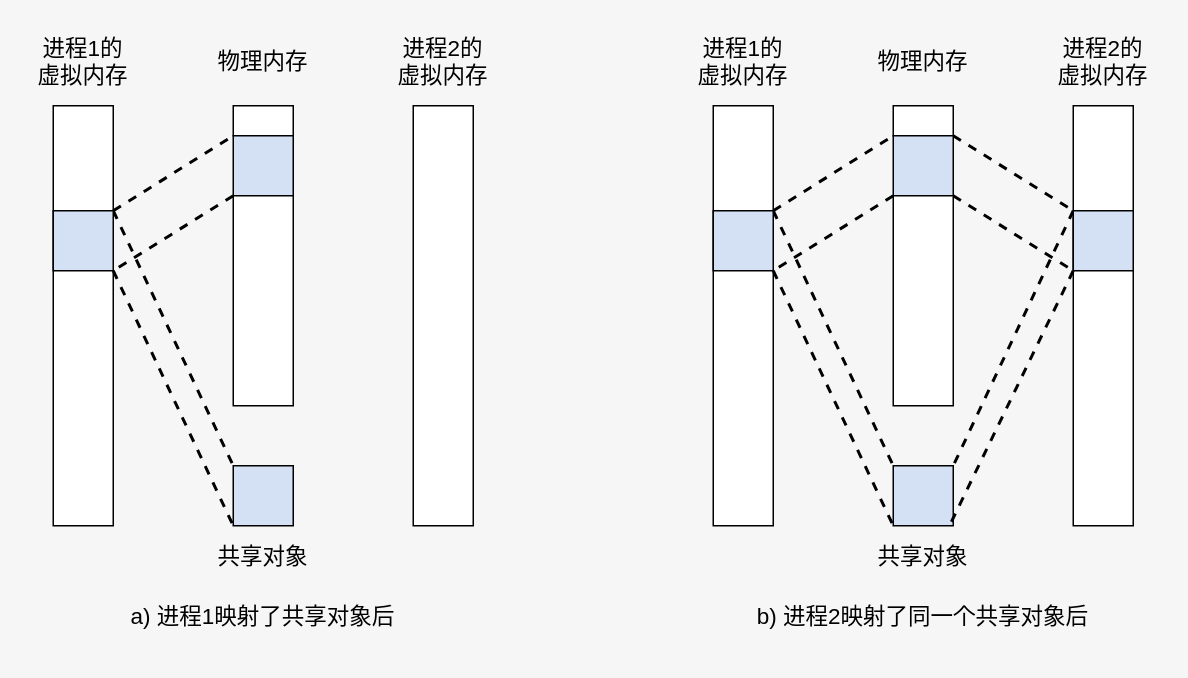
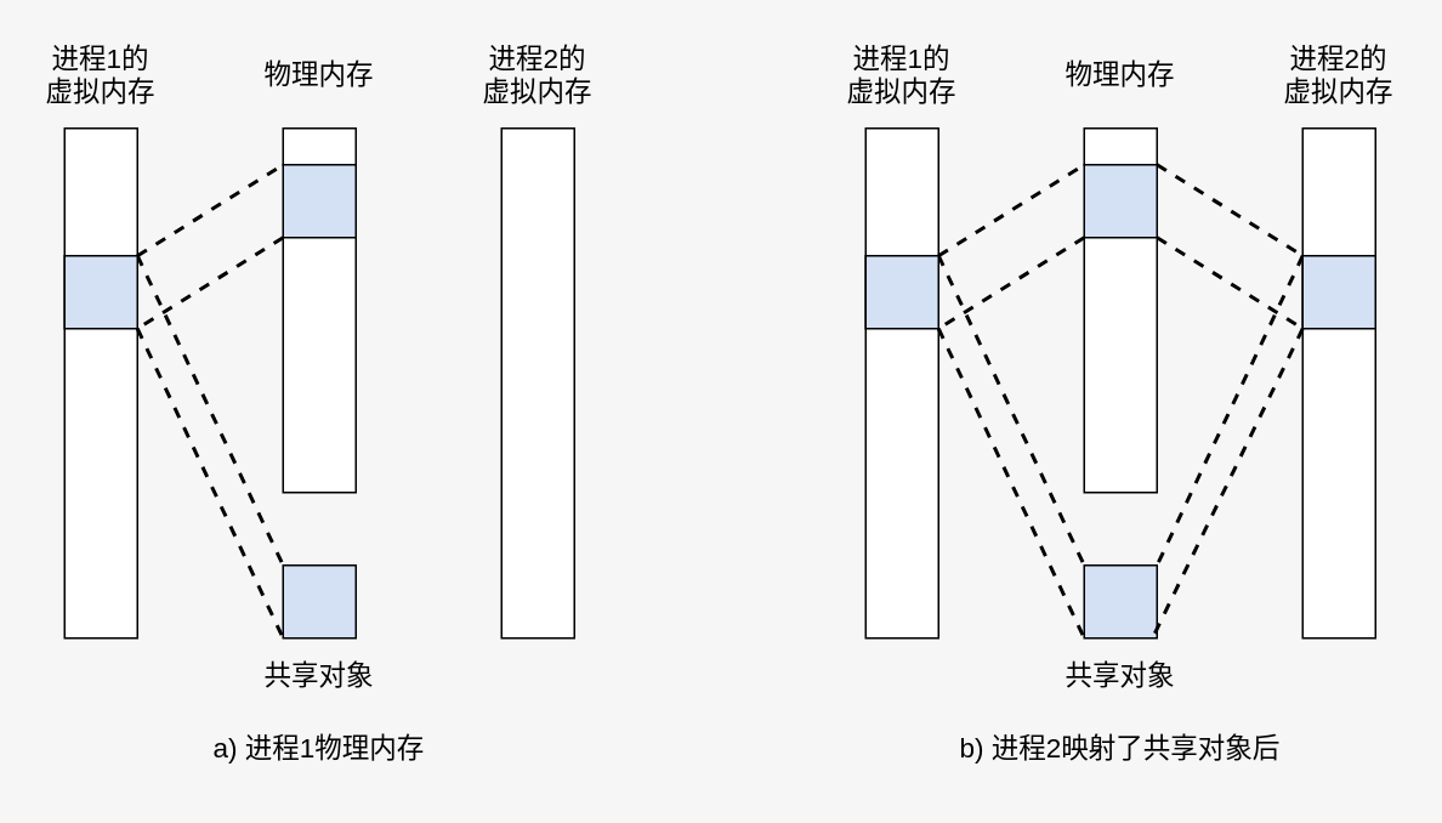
  <mxCell id="0" />
  <mxCell id="1" parent="0" />
  <mxCell id="2" value="" style="group" vertex="1" connectable="0" parent="1"><mxGeometry x="20" y="20" width="310" height="410" as="geometry" /></mxCell>
  <mxCell id="3" value="" style="rounded=0;whiteSpace=wrap;html=1;fontSize=15;" vertex="1" parent="2"><mxGeometry x="15" y="50" width="40" height="280" as="geometry" /></mxCell>
  <mxCell id="4" value="" style="rounded=0;whiteSpace=wrap;html=1;fontSize=15;" vertex="1" parent="2"><mxGeometry x="255" y="50" width="40" height="280" as="geometry" /></mxCell>
  <mxCell id="5" value="进程1的虚拟内存" style="text;html=1;strokeColor=none;fillColor=none;align=center;verticalAlign=middle;whiteSpace=wrap;rounded=0;fontSize=15;" vertex="1" parent="2"><mxGeometry width="70" height="40" as="geometry" /></mxCell>
  <mxCell id="6" value="进程2的虚拟内存" style="text;html=1;strokeColor=none;fillColor=none;align=center;verticalAlign=middle;whiteSpace=wrap;rounded=0;fontSize=15;" vertex="1" parent="2"><mxGeometry x="240" width="70" height="40" as="geometry" /></mxCell>
  <mxCell id="7" value="" style="rounded=0;whiteSpace=wrap;html=1;strokeColor=#000000;fillColor=#ffffff;fontSize=15;" vertex="1" parent="2"><mxGeometry x="135" y="50" width="40" height="20" as="geometry" /></mxCell>
  <mxCell id="8" value="" style="rounded=0;whiteSpace=wrap;html=1;strokeColor=#000000;fontSize=15;fillColor=#D4E1F5;" vertex="1" parent="2"><mxGeometry x="135" y="70" width="40" height="40" as="geometry" /></mxCell>
  <mxCell id="9" value="" style="rounded=0;whiteSpace=wrap;html=1;strokeColor=#000000;fillColor=#ffffff;fontSize=15;" vertex="1" parent="2"><mxGeometry x="135" y="110" width="40" height="140" as="geometry" /></mxCell>
  <mxCell id="10" value="" style="rounded=0;whiteSpace=wrap;html=1;strokeColor=#000000;fontSize=15;fillColor=#D4E1F5;" vertex="1" parent="2"><mxGeometry x="135" y="290" width="40" height="40" as="geometry" /></mxCell>
  <mxCell id="11" style="rounded=0;orthogonalLoop=1;jettySize=auto;html=1;exitX=1;exitY=0;exitDx=0;exitDy=0;entryX=0;entryY=0;entryDx=0;entryDy=0;fontSize=15;endArrow=none;endFill=0;dashed=1;strokeWidth=2;" edge="1" parent="2" source="14" target="8"><mxGeometry relative="1" as="geometry" /></mxCell>
  <mxCell id="12" style="edgeStyle=none;rounded=0;orthogonalLoop=1;jettySize=auto;html=1;exitX=1;exitY=0;exitDx=0;exitDy=0;entryX=0;entryY=0;entryDx=0;entryDy=0;dashed=1;endArrow=none;endFill=0;strokeWidth=2;fontSize=15;" edge="1" parent="2" source="14" target="10"><mxGeometry relative="1" as="geometry" /></mxCell>
  <mxCell id="13" style="edgeStyle=none;rounded=0;orthogonalLoop=1;jettySize=auto;html=1;exitX=1;exitY=1;exitDx=0;exitDy=0;entryX=0;entryY=1;entryDx=0;entryDy=0;dashed=1;endArrow=none;endFill=0;strokeWidth=2;fontSize=15;" edge="1" parent="2" source="14" target="10"><mxGeometry relative="1" as="geometry" /></mxCell>
  <mxCell id="14" value="" style="rounded=0;whiteSpace=wrap;html=1;strokeColor=#000000;fontSize=15;fillColor=#D4E1F5;" vertex="1" parent="2"><mxGeometry x="15" y="120" width="40" height="40" as="geometry" /></mxCell>
  <mxCell id="15" style="edgeStyle=none;rounded=0;orthogonalLoop=1;jettySize=auto;html=1;exitX=0;exitY=1;exitDx=0;exitDy=0;entryX=1;entryY=1;entryDx=0;entryDy=0;dashed=1;endArrow=none;endFill=0;strokeWidth=2;fontSize=15;" edge="1" parent="2" source="8" target="14"><mxGeometry relative="1" as="geometry" /></mxCell>
  <mxCell id="16" value="物理内存" style="text;html=1;strokeColor=none;fillColor=none;align=center;verticalAlign=middle;whiteSpace=wrap;rounded=0;fontSize=15;" vertex="1" parent="2"><mxGeometry x="120" width="70" height="40" as="geometry" /></mxCell>
  <mxCell id="17" value="共享对象" style="text;html=1;strokeColor=none;fillColor=none;align=center;verticalAlign=middle;whiteSpace=wrap;rounded=0;fontSize=15;" vertex="1" parent="2"><mxGeometry x="120" y="330" width="70" height="40" as="geometry" /></mxCell>
- <mxCell id="18" value="a) 进程1映射了共享对象后" style="text;html=1;strokeColor=none;fillColor=none;align=center;verticalAlign=middle;whiteSpace=wrap;rounded=0;fontSize=15;" vertex="1" parent="2"><mxGeometry x="60" y="370" width="190" height="40" as="geometry" /></mxCell>
+ <mxCell id="18" value="a) 进程1物理内存" style="text;html=1;strokeColor=none;fillColor=none;align=center;verticalAlign=middle;whiteSpace=wrap;rounded=0;fontSize=15;" vertex="1" parent="2"><mxGeometry x="60" y="370" width="190" height="40" as="geometry" /></mxCell>
  <mxCell id="19" value="" style="group" vertex="1" connectable="0" parent="1"><mxGeometry x="460" y="20" width="310" height="410" as="geometry" /></mxCell>
  <mxCell id="20" value="" style="rounded=0;whiteSpace=wrap;html=1;fontSize=15;" vertex="1" parent="19"><mxGeometry x="15" y="50" width="40" height="280" as="geometry" /></mxCell>
  <mxCell id="21" value="" style="rounded=0;whiteSpace=wrap;html=1;fontSize=15;" vertex="1" parent="19"><mxGeometry x="255" y="50" width="40" height="280" as="geometry" /></mxCell>
  <mxCell id="22" value="进程1的虚拟内存" style="text;html=1;strokeColor=none;fillColor=none;align=center;verticalAlign=middle;whiteSpace=wrap;rounded=0;fontSize=15;" vertex="1" parent="19"><mxGeometry width="70" height="40" as="geometry" /></mxCell>
  <mxCell id="23" value="进程2的虚拟内存" style="text;html=1;strokeColor=none;fillColor=none;align=center;verticalAlign=middle;whiteSpace=wrap;rounded=0;fontSize=15;" vertex="1" parent="19"><mxGeometry x="240" width="70" height="40" as="geometry" /></mxCell>
  <mxCell id="24" value="" style="rounded=0;whiteSpace=wrap;html=1;strokeColor=#000000;fillColor=#ffffff;fontSize=15;" vertex="1" parent="19"><mxGeometry x="135" y="50" width="40" height="20" as="geometry" /></mxCell>
  <mxCell id="25" style="edgeStyle=none;rounded=0;orthogonalLoop=1;jettySize=auto;html=1;exitX=1;exitY=0;exitDx=0;exitDy=0;entryX=0;entryY=0;entryDx=0;entryDy=0;dashed=1;endArrow=none;endFill=0;strokeWidth=2;fontSize=15;" edge="1" parent="19" source="27" target="40"><mxGeometry relative="1" as="geometry" /></mxCell>
  <mxCell id="26" style="edgeStyle=none;rounded=0;orthogonalLoop=1;jettySize=auto;html=1;exitX=1;exitY=1;exitDx=0;exitDy=0;entryX=0;entryY=1;entryDx=0;entryDy=0;dashed=1;endArrow=none;endFill=0;strokeWidth=2;fontSize=15;" edge="1" parent="19" source="27" target="40"><mxGeometry relative="1" as="geometry" /></mxCell>
  <mxCell id="27" value="" style="rounded=0;whiteSpace=wrap;html=1;strokeColor=#000000;fontSize=15;fillColor=#D4E1F5;" vertex="1" parent="19"><mxGeometry x="135" y="70" width="40" height="40" as="geometry" /></mxCell>
  <mxCell id="28" value="" style="rounded=0;whiteSpace=wrap;html=1;strokeColor=#000000;fillColor=#ffffff;fontSize=15;" vertex="1" parent="19"><mxGeometry x="135" y="110" width="40" height="140" as="geometry" /></mxCell>
  <mxCell id="29" value="" style="rounded=0;whiteSpace=wrap;html=1;strokeColor=#000000;fontSize=15;fillColor=#D4E1F5;" vertex="1" parent="19"><mxGeometry x="135" y="290" width="40" height="40" as="geometry" /></mxCell>
  <mxCell id="30" style="rounded=0;orthogonalLoop=1;jettySize=auto;html=1;exitX=1;exitY=0;exitDx=0;exitDy=0;entryX=0;entryY=0;entryDx=0;entryDy=0;fontSize=15;endArrow=none;endFill=0;dashed=1;strokeWidth=2;" edge="1" parent="19" source="33" target="27"><mxGeometry relative="1" as="geometry" /></mxCell>
  <mxCell id="31" style="edgeStyle=none;rounded=0;orthogonalLoop=1;jettySize=auto;html=1;exitX=1;exitY=0;exitDx=0;exitDy=0;entryX=0;entryY=0;entryDx=0;entryDy=0;dashed=1;endArrow=none;endFill=0;strokeWidth=2;fontSize=15;" edge="1" parent="19" source="33" target="29"><mxGeometry relative="1" as="geometry" /></mxCell>
  <mxCell id="32" style="edgeStyle=none;rounded=0;orthogonalLoop=1;jettySize=auto;html=1;exitX=1;exitY=1;exitDx=0;exitDy=0;entryX=0;entryY=1;entryDx=0;entryDy=0;dashed=1;endArrow=none;endFill=0;strokeWidth=2;fontSize=15;" edge="1" parent="19" source="33" target="29"><mxGeometry relative="1" as="geometry" /></mxCell>
  <mxCell id="33" value="" style="rounded=0;whiteSpace=wrap;html=1;strokeColor=#000000;fontSize=15;fillColor=#D4E1F5;" vertex="1" parent="19"><mxGeometry x="15" y="120" width="40" height="40" as="geometry" /></mxCell>
  <mxCell id="34" style="edgeStyle=none;rounded=0;orthogonalLoop=1;jettySize=auto;html=1;exitX=0;exitY=1;exitDx=0;exitDy=0;entryX=1;entryY=1;entryDx=0;entryDy=0;dashed=1;endArrow=none;endFill=0;strokeWidth=2;fontSize=15;" edge="1" parent="19" source="27" target="33"><mxGeometry relative="1" as="geometry" /></mxCell>
  <mxCell id="35" value="物理内存" style="text;html=1;strokeColor=none;fillColor=none;align=center;verticalAlign=middle;whiteSpace=wrap;rounded=0;fontSize=15;" vertex="1" parent="19"><mxGeometry x="120" width="70" height="40" as="geometry" /></mxCell>
  <mxCell id="36" value="共享对象" style="text;html=1;strokeColor=none;fillColor=none;align=center;verticalAlign=middle;whiteSpace=wrap;rounded=0;fontSize=15;" vertex="1" parent="19"><mxGeometry x="120" y="330" width="70" height="40" as="geometry" /></mxCell>
- <mxCell id="37" value="b) 进程2映射了同一个共享对象后" style="text;html=1;strokeColor=none;fillColor=none;align=center;verticalAlign=middle;whiteSpace=wrap;rounded=0;fontSize=15;" vertex="1" parent="19"><mxGeometry x="40" y="370" width="230" height="40" as="geometry" /></mxCell>
+ <mxCell id="37" value="b) 进程2映射了共享对象后" style="text;html=1;strokeColor=none;fillColor=none;align=center;verticalAlign=middle;whiteSpace=wrap;rounded=0;fontSize=15;" vertex="1" parent="19"><mxGeometry x="40" y="370" width="230" height="40" as="geometry" /></mxCell>
  <mxCell id="38" style="edgeStyle=none;rounded=0;orthogonalLoop=1;jettySize=auto;html=1;exitX=0;exitY=0;exitDx=0;exitDy=0;entryX=1;entryY=0;entryDx=0;entryDy=0;dashed=1;endArrow=none;endFill=0;strokeWidth=2;fontSize=15;" edge="1" parent="19" source="40" target="29"><mxGeometry relative="1" as="geometry" /></mxCell>
  <mxCell id="39" style="edgeStyle=none;rounded=0;orthogonalLoop=1;jettySize=auto;html=1;exitX=0;exitY=1;exitDx=0;exitDy=0;entryX=0.75;entryY=0;entryDx=0;entryDy=0;dashed=1;endArrow=none;endFill=0;strokeWidth=2;fontSize=15;" edge="1" parent="19" source="40" target="36"><mxGeometry relative="1" as="geometry" /></mxCell>
  <mxCell id="40" value="" style="rounded=0;whiteSpace=wrap;html=1;strokeColor=#000000;fontSize=15;fillColor=#D4E1F5;" vertex="1" parent="19"><mxGeometry x="255" y="120" width="40" height="40" as="geometry" /></mxCell>
